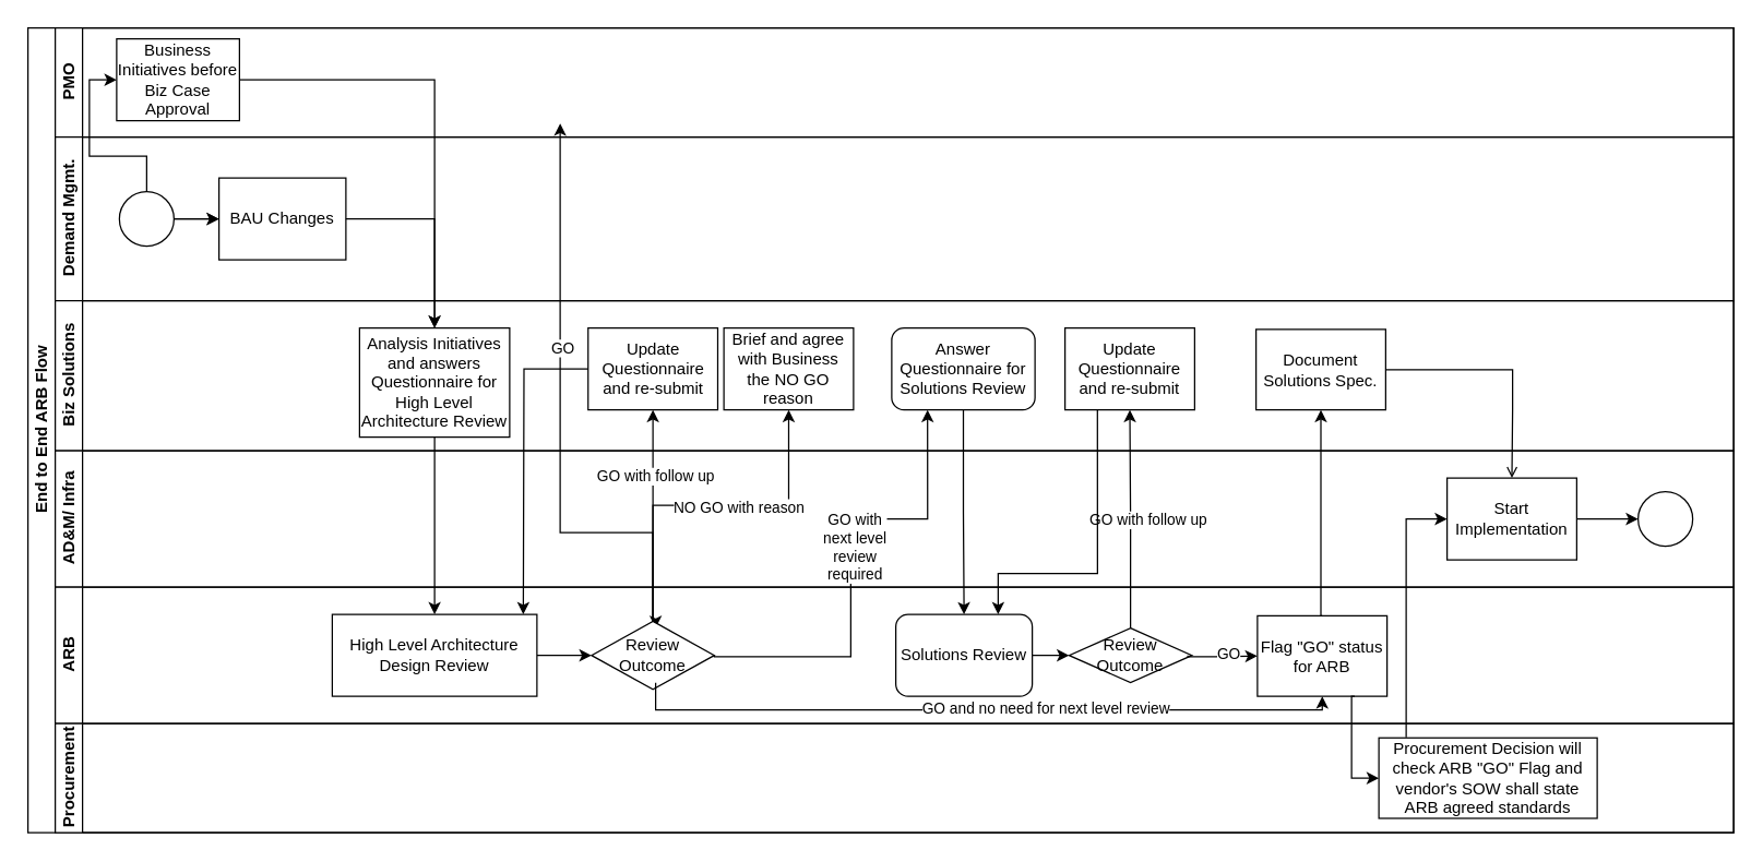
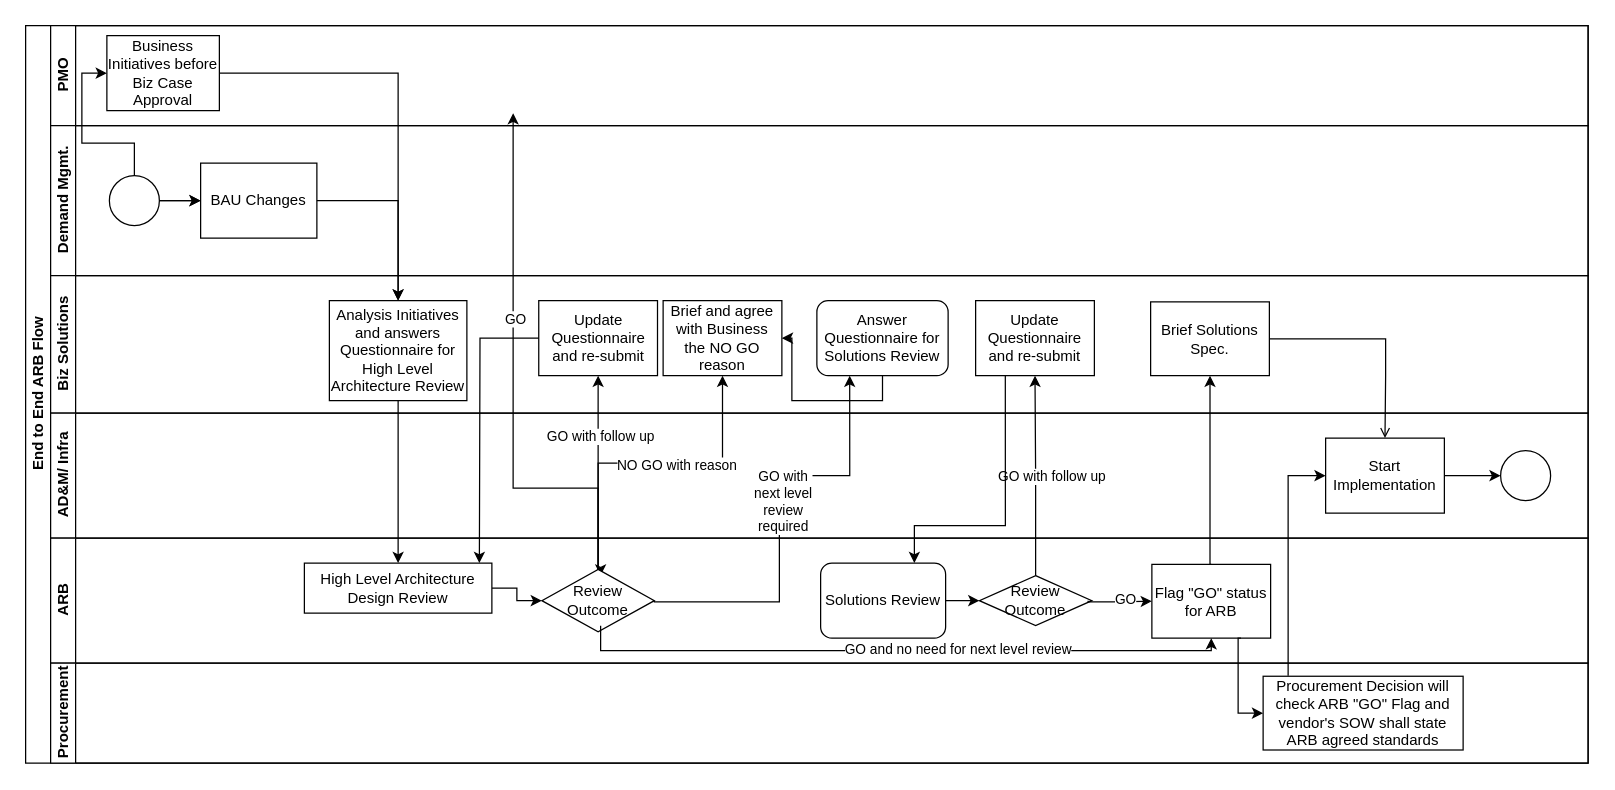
  <mxCell id="0" />
  <mxCell id="1" parent="0" />
  <mxCell id="2" value="End to End ARB Flow" style="swimlane;html=1;childLayout=stackLayout;resizeParent=1;resizeParentMax=0;horizontal=0;startSize=20;horizontalStack=0;" parent="1" vertex="1"><mxGeometry x="20" y="20" width="1250" height="590" as="geometry" /></mxCell>
  <mxCell id="3" style="edgeStyle=orthogonalEdgeStyle;rounded=0;orthogonalLoop=1;jettySize=auto;html=1;endArrow=classic;endFill=1;" parent="2" source="5" target="12" edge="1"><mxGeometry relative="1" as="geometry"><mxPoint x="283" y="180" as="sourcePoint" /></mxGeometry></mxCell>
  <mxCell id="4" value="PMO" style="swimlane;html=1;startSize=20;horizontal=0;" parent="2" vertex="1"><mxGeometry x="20" width="1230" height="80" as="geometry" /></mxCell>
  <mxCell id="5" value="Business Initiatives before Biz Case Approval" style="rounded=0;whiteSpace=wrap;html=1;fontFamily=Helvetica;fontSize=12;fontColor=#000000;align=center;" parent="4" vertex="1"><mxGeometry x="45" y="8" width="90" height="60" as="geometry" /></mxCell>
  <mxCell id="6" value="Demand Mgmt." style="swimlane;html=1;startSize=20;horizontal=0;" parent="2" vertex="1"><mxGeometry x="20" y="80" width="1230" height="120" as="geometry" /></mxCell>
  <mxCell id="7" value="BAU Changes" style="rounded=0;whiteSpace=wrap;html=1;fontFamily=Helvetica;fontSize=12;fontColor=#000000;align=center;" parent="6" vertex="1"><mxGeometry x="120" y="30" width="93" height="60" as="geometry" /></mxCell>
  <mxCell id="8" value="" style="edgeStyle=orthogonalEdgeStyle;rounded=0;orthogonalLoop=1;jettySize=auto;html=1;" edge="1" parent="6" source="9" target="7"><mxGeometry relative="1" as="geometry" /></mxCell>
  <mxCell id="9" value="" style="ellipse;whiteSpace=wrap;html=1;" vertex="1" parent="6"><mxGeometry x="47" y="40" width="40" height="40" as="geometry" /></mxCell>
  <mxCell id="10" value="" style="edgeStyle=orthogonalEdgeStyle;rounded=0;orthogonalLoop=1;jettySize=auto;html=1;exitX=1;exitY=0.5;exitDx=0;exitDy=0;entryX=0;entryY=0.5;entryDx=0;entryDy=0;" edge="1" parent="6" source="9" target="7"><mxGeometry relative="1" as="geometry"><mxPoint x="73" y="-50" as="sourcePoint" /><mxPoint x="113" y="-50" as="targetPoint" /></mxGeometry></mxCell>
  <mxCell id="11" value="Biz Solutions" style="swimlane;html=1;startSize=20;horizontal=0;" parent="2" vertex="1"><mxGeometry x="20" y="200" width="1230" height="110" as="geometry" /></mxCell>
  <mxCell id="12" value="Analysis Initiatives and answers Questionnaire for High Level Architecture Review" style="rounded=0;whiteSpace=wrap;html=1;fontFamily=Helvetica;fontSize=12;fontColor=#000000;align=center;" parent="11" vertex="1"><mxGeometry x="223" y="20" width="110" height="80" as="geometry" /></mxCell>
  <mxCell id="13" value="Update Questionnaire and re-submit" style="rounded=0;whiteSpace=wrap;html=1;fontFamily=Helvetica;fontSize=12;fontColor=#000000;align=center;" vertex="1" parent="11"><mxGeometry x="390.5" y="20" width="95" height="60" as="geometry" /></mxCell>
  <mxCell id="14" value="Brief and agree with Business the NO GO reason" style="rounded=0;whiteSpace=wrap;html=1;fontFamily=Helvetica;fontSize=12;fontColor=#000000;align=center;" vertex="1" parent="11"><mxGeometry x="490" y="20" width="95" height="60" as="geometry" /></mxCell>
- <mxCell id="15" value="Document Solutions Spec." style="rounded=0;whiteSpace=wrap;html=1;fontFamily=Helvetica;fontSize=12;fontColor=#000000;align=center;" vertex="1" parent="11"><mxGeometry x="880" y="21" width="95" height="59" as="geometry" /></mxCell>
+ <mxCell id="15" value="Brief Solutions Spec." style="rounded=0;whiteSpace=wrap;html=1;fontFamily=Helvetica;fontSize=12;fontColor=#000000;align=center;" vertex="1" parent="11"><mxGeometry x="880" y="21" width="95" height="59" as="geometry" /></mxCell>
  <mxCell id="16" value="AD&amp;amp;M/ Infra" style="swimlane;html=1;startSize=20;horizontal=0;" vertex="1" parent="2"><mxGeometry x="20" y="310" width="1230" height="100" as="geometry" /></mxCell>
  <mxCell id="17" value="Answer Questionnaire for Solutions Review" style="whiteSpace=wrap;html=1;fontFamily=Helvetica;fontSize=12;fontColor=#000000;align=center;rounded=1;" vertex="1" parent="16"><mxGeometry x="613" y="-90" width="105" height="60" as="geometry" /></mxCell>
  <mxCell id="18" value="Update Questionnaire and re-submit" style="rounded=0;whiteSpace=wrap;html=1;fontFamily=Helvetica;fontSize=12;fontColor=#000000;align=center;" vertex="1" parent="16"><mxGeometry x="740" y="-90" width="95" height="60" as="geometry" /></mxCell>
  <mxCell id="19" value="Start Implementation" style="rounded=0;whiteSpace=wrap;html=1;fontFamily=Helvetica;fontSize=12;fontColor=#000000;align=center;" vertex="1" parent="16"><mxGeometry x="1020" y="20" width="95" height="60" as="geometry" /></mxCell>
  <mxCell id="20" value="" style="ellipse;whiteSpace=wrap;html=1;" vertex="1" parent="16"><mxGeometry x="1160" y="30" width="40" height="40" as="geometry" /></mxCell>
  <mxCell id="21" value="" style="edgeStyle=orthogonalEdgeStyle;rounded=0;orthogonalLoop=1;jettySize=auto;html=1;entryX=0;entryY=0.5;entryDx=0;entryDy=0;exitX=1;exitY=0.5;exitDx=0;exitDy=0;" edge="1" parent="16" source="19" target="20"><mxGeometry relative="1" as="geometry"><mxPoint x="1120" y="60" as="sourcePoint" /><mxPoint x="130" y="-160" as="targetPoint" /></mxGeometry></mxCell>
  <mxCell id="22" value="ARB" style="swimlane;html=1;startSize=20;horizontal=0;" vertex="1" parent="2"><mxGeometry x="20" y="410" width="1230" height="100" as="geometry" /></mxCell>
  <mxCell id="23" value="" style="edgeStyle=orthogonalEdgeStyle;rounded=0;orthogonalLoop=1;jettySize=auto;html=1;endArrow=classic;endFill=1;" edge="1" parent="22" source="24" target="26"><mxGeometry relative="1" as="geometry"><mxPoint x="463" y="40" as="sourcePoint" /></mxGeometry></mxCell>
- <mxCell id="24" value="High Level Architecture Design Review" style="rounded=0;whiteSpace=wrap;html=1;fontFamily=Helvetica;fontSize=12;fontColor=#000000;align=center;" vertex="1" parent="22"><mxGeometry x="203" y="20" width="150" height="60" as="geometry" /></mxCell>
+ <mxCell id="24" value="High Level Architecture Design Review" style="rounded=0;whiteSpace=wrap;html=1;fontFamily=Helvetica;fontSize=12;fontColor=#000000;align=center;" vertex="1" parent="22"><mxGeometry x="203" y="20" width="150" height="40" as="geometry" /></mxCell>
  <mxCell id="25" style="edgeStyle=orthogonalEdgeStyle;rounded=0;orthogonalLoop=1;jettySize=auto;html=1;exitX=0.5;exitY=0;exitDx=0;exitDy=0;" edge="1" parent="22" source="26"><mxGeometry relative="1" as="geometry"><mxPoint x="440" y="30" as="targetPoint" /></mxGeometry></mxCell>
  <mxCell id="26" value="Review&lt;br&gt;Outcome" style="rhombus;whiteSpace=wrap;html=1;fontFamily=Helvetica;fontSize=12;fontColor=#000000;align=center;" vertex="1" parent="22"><mxGeometry x="393" y="25" width="90" height="50" as="geometry" /></mxCell>
  <mxCell id="27" value="Solutions Review" style="whiteSpace=wrap;html=1;fontFamily=Helvetica;fontSize=12;fontColor=#000000;align=center;rounded=1;" vertex="1" parent="22"><mxGeometry x="616" y="20" width="100" height="60" as="geometry" /></mxCell>
  <mxCell id="28" value="Review&lt;br&gt;Outcome" style="rhombus;whiteSpace=wrap;html=1;fontFamily=Helvetica;fontSize=12;fontColor=#000000;align=center;" vertex="1" parent="22"><mxGeometry x="743" y="30" width="90" height="40" as="geometry" /></mxCell>
  <mxCell id="29" value="" style="edgeStyle=orthogonalEdgeStyle;rounded=0;orthogonalLoop=1;jettySize=auto;html=1;endArrow=classic;endFill=1;entryX=0;entryY=0.5;entryDx=0;entryDy=0;exitX=1;exitY=0.5;exitDx=0;exitDy=0;" edge="1" parent="22" source="27" target="28"><mxGeometry relative="1" as="geometry"><mxPoint x="723" y="50" as="sourcePoint" /><mxPoint x="403" y="60" as="targetPoint" /></mxGeometry></mxCell>
  <mxCell id="30" value="Flag &quot;GO&quot; status for ARB" style="rounded=0;whiteSpace=wrap;html=1;fontFamily=Helvetica;fontSize=12;fontColor=#000000;align=center;" vertex="1" parent="22"><mxGeometry x="881" y="21" width="95" height="59" as="geometry" /></mxCell>
  <mxCell id="31" value="" style="edgeStyle=orthogonalEdgeStyle;rounded=0;orthogonalLoop=1;jettySize=auto;html=1;endArrow=classic;endFill=1;entryX=0;entryY=0.5;entryDx=0;entryDy=0;" edge="1" parent="22" target="30"><mxGeometry relative="1" as="geometry"><mxPoint x="830" y="50" as="sourcePoint" /><mxPoint x="978" y="90" as="targetPoint" /><Array as="points"><mxPoint x="830" y="51" /><mxPoint x="850" y="51" /><mxPoint x="850" y="50" /></Array></mxGeometry></mxCell>
  <mxCell id="32" value="GO" style="edgeLabel;html=1;align=center;verticalAlign=middle;resizable=0;points=[];" vertex="1" connectable="0" parent="31"><mxGeometry x="0.176" y="2" relative="1" as="geometry"><mxPoint as="offset" /></mxGeometry></mxCell>
  <mxCell id="33" value="" style="edgeStyle=orthogonalEdgeStyle;rounded=0;orthogonalLoop=1;jettySize=auto;html=1;exitX=0.5;exitY=0;exitDx=0;exitDy=0;entryX=0;entryY=0.5;entryDx=0;entryDy=0;" edge="1" parent="2" source="9" target="5"><mxGeometry relative="1" as="geometry"><mxPoint x="103" y="190" as="sourcePoint" /><mxPoint x="133" y="190" as="targetPoint" /></mxGeometry></mxCell>
  <mxCell id="34" style="edgeStyle=orthogonalEdgeStyle;rounded=0;orthogonalLoop=1;jettySize=auto;html=1;endArrow=classic;endFill=1;exitX=1;exitY=0.5;exitDx=0;exitDy=0;entryX=0.5;entryY=0;entryDx=0;entryDy=0;" edge="1" parent="2" source="7" target="12"><mxGeometry relative="1" as="geometry"><mxPoint x="243" y="70" as="sourcePoint" /><mxPoint x="293" y="250" as="targetPoint" /></mxGeometry></mxCell>
  <mxCell id="35" style="edgeStyle=orthogonalEdgeStyle;rounded=0;orthogonalLoop=1;jettySize=auto;html=1;endArrow=classic;endFill=1;exitX=0.5;exitY=1;exitDx=0;exitDy=0;entryX=0.5;entryY=0;entryDx=0;entryDy=0;" edge="1" parent="2" source="12" target="24"><mxGeometry relative="1" as="geometry"><mxPoint x="243" y="170" as="sourcePoint" /><mxPoint x="318" y="250" as="targetPoint" /></mxGeometry></mxCell>
  <mxCell id="36" value="" style="edgeStyle=orthogonalEdgeStyle;rounded=0;orthogonalLoop=1;jettySize=auto;html=1;endArrow=classic;endFill=1;exitX=0;exitY=0.5;exitDx=0;exitDy=0;" edge="1" parent="2" source="13"><mxGeometry relative="1" as="geometry"><mxPoint x="363" y="430" as="targetPoint" /></mxGeometry></mxCell>
  <mxCell id="37" value="" style="edgeStyle=orthogonalEdgeStyle;rounded=0;orthogonalLoop=1;jettySize=auto;html=1;endArrow=classic;endFill=1;exitX=0.5;exitY=0;exitDx=0;exitDy=0;entryX=0.5;entryY=1;entryDx=0;entryDy=0;" edge="1" parent="2" source="26" target="13"><mxGeometry relative="1" as="geometry"><mxPoint x="503" y="260" as="sourcePoint" /><mxPoint x="743" y="340" as="targetPoint" /></mxGeometry></mxCell>
  <mxCell id="38" value="GO with follow up" style="edgeLabel;html=1;align=center;verticalAlign=middle;resizable=0;points=[];" vertex="1" connectable="0" parent="37"><mxGeometry x="0.087" y="-1" relative="1" as="geometry"><mxPoint y="-23" as="offset" /></mxGeometry></mxCell>
  <mxCell id="39" value="" style="edgeStyle=orthogonalEdgeStyle;rounded=0;orthogonalLoop=1;jettySize=auto;html=1;endArrow=classic;endFill=1;exitX=0.5;exitY=0;exitDx=0;exitDy=0;entryX=0.5;entryY=1;entryDx=0;entryDy=0;" edge="1" parent="2" source="26" target="14"><mxGeometry relative="1" as="geometry"><mxPoint x="468" y="450" as="sourcePoint" /><mxPoint x="468" y="290" as="targetPoint" /><Array as="points"><mxPoint x="458" y="350" /><mxPoint x="558" y="350" /></Array></mxGeometry></mxCell>
  <mxCell id="40" value="NO GO with reason" style="edgeLabel;html=1;align=center;verticalAlign=middle;resizable=0;points=[];" vertex="1" connectable="0" parent="39"><mxGeometry x="0.087" y="-1" relative="1" as="geometry"><mxPoint x="9" as="offset" /></mxGeometry></mxCell>
  <mxCell id="41" value="" style="edgeStyle=orthogonalEdgeStyle;rounded=0;orthogonalLoop=1;jettySize=auto;html=1;endArrow=classic;endFill=1;exitX=1;exitY=0.5;exitDx=0;exitDy=0;entryX=0.25;entryY=1;entryDx=0;entryDy=0;" edge="1" parent="2" source="26" target="17"><mxGeometry relative="1" as="geometry"><mxPoint x="503" y="461" as="sourcePoint" /><mxPoint x="610" y="250" as="targetPoint" /><Array as="points"><mxPoint x="503" y="461" /><mxPoint x="603" y="461" /><mxPoint x="603" y="360" /><mxPoint x="659" y="360" /></Array></mxGeometry></mxCell>
  <mxCell id="42" value="GO with&lt;br&gt;next level&lt;br&gt;review&lt;br&gt;required" style="edgeLabel;html=1;align=center;verticalAlign=middle;resizable=0;points=[];" vertex="1" connectable="0" parent="41"><mxGeometry x="0.176" y="2" relative="1" as="geometry"><mxPoint x="4" y="17" as="offset" /></mxGeometry></mxCell>
- <mxCell id="43" value="" style="edgeStyle=orthogonalEdgeStyle;rounded=0;orthogonalLoop=1;jettySize=auto;html=1;endArrow=classic;endFill=1;exitX=0.5;exitY=1;exitDx=0;exitDy=0;entryX=0.5;entryY=0;entryDx=0;entryDy=0;" edge="1" parent="2" source="17" target="27"><mxGeometry relative="1" as="geometry" /></mxCell>
+ <mxCell id="43" value="" style="edgeStyle=orthogonalEdgeStyle;rounded=0;orthogonalLoop=1;jettySize=auto;html=1;endArrow=classic;endFill=1;exitX=0.5;exitY=1;exitDx=0;exitDy=0;" edge="1" parent="2" source="17" target="14"><mxGeometry relative="1" as="geometry" /></mxCell>
  <mxCell id="44" value="Procurement" style="swimlane;html=1;startSize=20;horizontal=0;" vertex="1" parent="2"><mxGeometry x="20" y="510" width="1230" height="80" as="geometry" /></mxCell>
  <mxCell id="45" value="Procurement Decision will check ARB &quot;GO&quot; Flag and vendor's SOW shall state ARB agreed standards" style="rounded=0;whiteSpace=wrap;html=1;fontFamily=Helvetica;fontSize=12;fontColor=#000000;align=center;" vertex="1" parent="44"><mxGeometry x="970" y="10.5" width="160" height="59" as="geometry" /></mxCell>
  <mxCell id="46" value="" style="edgeStyle=orthogonalEdgeStyle;rounded=0;orthogonalLoop=1;jettySize=auto;html=1;endArrow=classic;endFill=1;exitX=0.5;exitY=0;exitDx=0;exitDy=0;" edge="1" parent="2" source="28" target="18"><mxGeometry relative="1" as="geometry"><mxPoint x="468" y="450" as="sourcePoint" /><mxPoint x="468" y="290" as="targetPoint" /></mxGeometry></mxCell>
  <mxCell id="47" value="GO with follow up" style="edgeLabel;html=1;align=center;verticalAlign=middle;resizable=0;points=[];" vertex="1" connectable="0" parent="46"><mxGeometry x="0.087" y="-1" relative="1" as="geometry"><mxPoint x="12" y="7" as="offset" /></mxGeometry></mxCell>
  <mxCell id="48" value="" style="edgeStyle=orthogonalEdgeStyle;rounded=0;orthogonalLoop=1;jettySize=auto;html=1;endArrow=classic;endFill=1;exitX=0.25;exitY=1;exitDx=0;exitDy=0;entryX=0.75;entryY=0;entryDx=0;entryDy=0;" edge="1" parent="2" source="18" target="27"><mxGeometry relative="1" as="geometry"><mxPoint x="768" y="460" as="sourcePoint" /><mxPoint x="720" y="640" as="targetPoint" /><Array as="points"><mxPoint x="784" y="400" /><mxPoint x="711" y="400" /></Array></mxGeometry></mxCell>
  <mxCell id="49" value="" style="edgeStyle=orthogonalEdgeStyle;rounded=0;orthogonalLoop=1;jettySize=auto;html=1;endArrow=classic;endFill=1;exitX=0.75;exitY=1;exitDx=0;exitDy=0;entryX=0;entryY=0.5;entryDx=0;entryDy=0;" edge="1" parent="2" source="30" target="45"><mxGeometry relative="1" as="geometry"><mxPoint x="1088" y="550" as="sourcePoint" /><mxPoint x="1040" y="730" as="targetPoint" /><Array as="points"><mxPoint x="970" y="490" /><mxPoint x="970" y="550" /></Array></mxGeometry></mxCell>
  <mxCell id="50" value="" style="edgeStyle=orthogonalEdgeStyle;rounded=0;orthogonalLoop=1;jettySize=auto;html=1;endArrow=classic;endFill=1;entryX=0;entryY=0.5;entryDx=0;entryDy=0;" edge="1" parent="2" target="19"><mxGeometry relative="1" as="geometry"><mxPoint x="1010" y="520" as="sourcePoint" /><mxPoint x="1000" y="560" as="targetPoint" /><Array as="points"><mxPoint x="1010" y="520" /><mxPoint x="1010" y="360" /></Array></mxGeometry></mxCell>
  <mxCell id="51" value="" style="edgeStyle=orthogonalEdgeStyle;rounded=0;orthogonalLoop=1;jettySize=auto;html=1;endArrow=classic;endFill=1;exitX=0.5;exitY=0;exitDx=0;exitDy=0;entryX=0.5;entryY=1;entryDx=0;entryDy=0;" edge="1" parent="2" source="30" target="15"><mxGeometry relative="1" as="geometry"><mxPoint x="1020" y="530" as="sourcePoint" /><mxPoint x="950" y="290" as="targetPoint" /><Array as="points"><mxPoint x="948" y="431" /></Array></mxGeometry></mxCell>
  <mxCell id="52" value="" style="edgeStyle=orthogonalEdgeStyle;rounded=0;orthogonalLoop=1;jettySize=auto;html=1;endArrow=open;endFill=1;exitX=1;exitY=0.5;exitDx=0;exitDy=0;entryX=0.5;entryY=0;entryDx=0;entryDy=0;" edge="1" parent="2" source="15" target="19"><mxGeometry relative="1" as="geometry"><mxPoint x="959" y="441" as="sourcePoint" /><mxPoint x="958" y="290" as="targetPoint" /><Array as="points"><mxPoint x="1088" y="251" /><mxPoint x="1088" y="280" /></Array></mxGeometry></mxCell>
  <mxCell id="53" value="" style="edgeStyle=orthogonalEdgeStyle;rounded=0;orthogonalLoop=1;jettySize=auto;html=1;endArrow=classic;endFill=1;exitX=0.5;exitY=0;exitDx=0;exitDy=0;" edge="1" parent="2" source="26"><mxGeometry relative="1" as="geometry"><mxPoint x="410" y="430" as="sourcePoint" /><mxPoint x="390" y="70" as="targetPoint" /><Array as="points"><mxPoint x="458" y="370" /><mxPoint x="390" y="370" /></Array></mxGeometry></mxCell>
  <mxCell id="54" value="GO" style="edgeLabel;html=1;align=center;verticalAlign=middle;resizable=0;points=[];" vertex="1" connectable="0" parent="53"><mxGeometry x="0.241" y="-1" relative="1" as="geometry"><mxPoint as="offset" /></mxGeometry></mxCell>
  <mxCell id="55" value="" style="edgeStyle=orthogonalEdgeStyle;rounded=0;orthogonalLoop=1;jettySize=auto;html=1;endArrow=classic;endFill=1;entryX=0.5;entryY=1;entryDx=0;entryDy=0;" edge="1" parent="1" target="30"><mxGeometry relative="1" as="geometry"><mxPoint x="480" y="500" as="sourcePoint" /><mxPoint x="663" y="390" as="targetPoint" /><Array as="points"><mxPoint x="480" y="520" /><mxPoint x="969" y="520" /></Array></mxGeometry></mxCell>
  <mxCell id="56" value="GO and no need for next level review" style="edgeLabel;html=1;align=center;verticalAlign=middle;resizable=0;points=[];" vertex="1" connectable="0" parent="55"><mxGeometry x="0.176" y="2" relative="1" as="geometry"><mxPoint as="offset" /></mxGeometry></mxCell>
